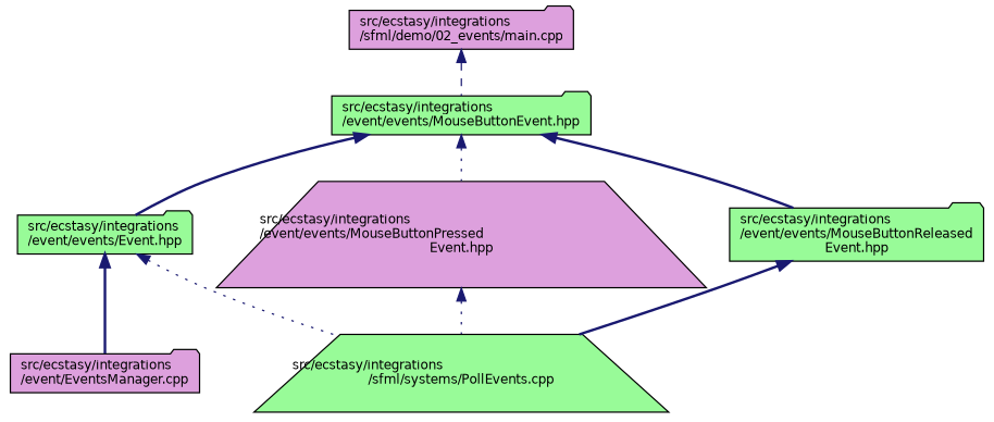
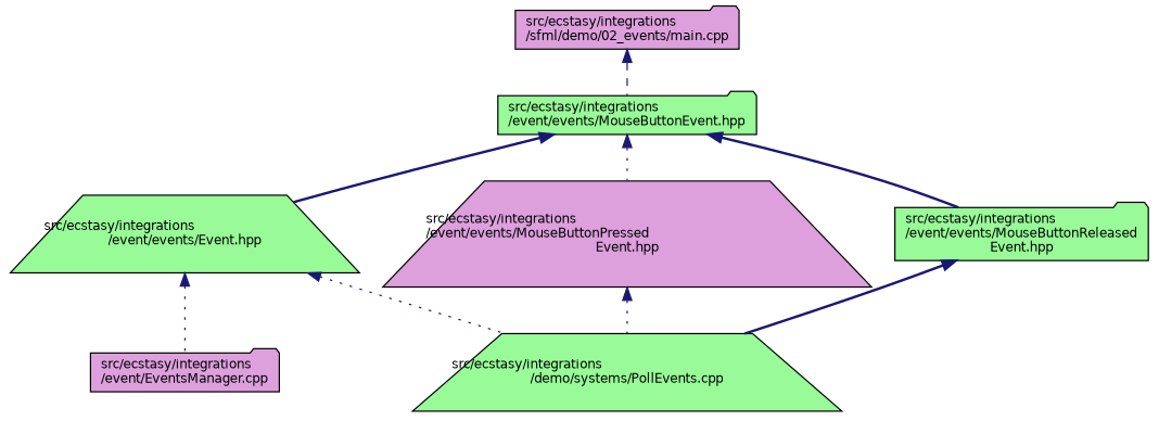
  digraph {
    node [color=black fillcolor=palegreen fontname=Helvetica fontsize=10 shape=folder style=filled]
    edge [color=midnightblue dir=back fontname=Helvetica fontsize=10 labelfontname=Helvetica labelfontsize=10 style=dotted]
    n1 [fontcolor=black height=0.2 label="src/ecstasy/integrations\l/event/events/MouseButtonEvent.hpp" width=0.4]
-   n2 [height=0.2 label="src/ecstasy/integrations\l/event/events/Event.hpp" width=0.4]
+   n2 [height=0.2 label="src/ecstasy/integrations\l/event/events/Event.hpp" shape=trapezium width=0.4]
    n3 [fillcolor=plum height=0.2 label="src/ecstasy/integrations\l/event/events/MouseButtonPressed\lEvent.hpp" shape=trapezium width=0.4]
    n4 [height=0.2 label="src/ecstasy/integrations\l/event/events/MouseButtonReleased\lEvent.hpp" width=0.4]
    n5 [fillcolor=plum height=0.2 label="src/ecstasy/integrations\l/event/EventsManager.cpp" width=0.4]
-   n6 [height=0.2 label="src/ecstasy/integrations\l/sfml/systems/PollEvents.cpp" shape=trapezium width=0.4]
+   n6 [height=0.2 label="src/ecstasy/integrations\l/demo/systems/PollEvents.cpp" shape=trapezium width=0.4]
    n7 [fillcolor=plum height=0.2 label="src/ecstasy/integrations\l/sfml/demo/02_events/main.cpp" width=0.4]
    n1 -> n2 [style=bold]
    n1 -> n3
    n1 -> n4 [style=bold]
-   n2 -> n5 [style=bold]
+   n2 -> n5
    n2 -> n6
    n3 -> n6
    n4 -> n6 [style=bold]
    n7 -> n1 [style=dashed]
  }
